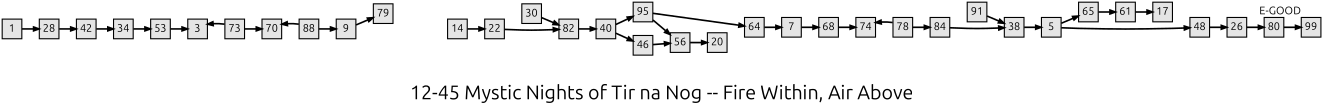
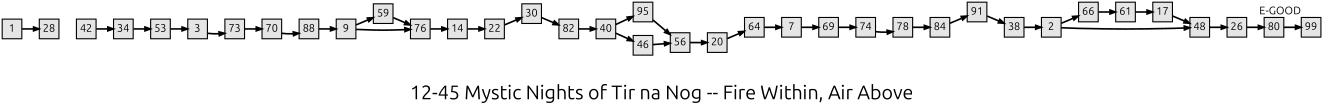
  digraph {
    fontname=Ubuntu
    fontsize=36
    label="12-45 Mystic Nights of Tir na Nog -- Fire Within, Air Above"
    nodesep=0.35
    ordering=out
    rankdir=LR
    ranksep=0.45
    node [fillcolor=grey90 fixedsize=true fontname=Ubuntu fontsize=20 labelfloat=true margin="0,0" penwidth=2 regular=true shape=rect style=filled]
    edge [fontname=Ubuntu fontsize=12 labelfloat=true penwidth=3]
    1
    28
    42
    34
    n5 [label=73]
    3
    70
    88
-   5
-   66 [label=65]
+   5 [label=2]
+   66
    48
    61
    17
    7
-   68
+   68 [label=69]
    74
    78
    9
-   59 [label=79]
+   59
+   76
    14
    22
    30
    82
    26
    80
    20
    64
    40
    99 [xlabel="E-GOOD"]
    53
    95
    46
    38
    56
    84
    91
    1 -> 28
-   28 -> 42
    42 -> 34
    34 -> 53
    n5 -> 70
-   n5 -> 3
-   88 -> 70
+   3 -> n5
+   70 -> 88
    88 -> 9
    5 -> 66
    5 -> 48
    66 -> 61
    48 -> 26
    61 -> 17
+   17 -> 48
    7 -> 68
    68 -> 74
-   78 -> 74
+   74 -> 78
    78 -> 84
    9 -> 59
+   9 -> 76
+   59 -> 76
+   76 -> 14
    14 -> 22
-   22 -> 82
+   22 -> 30
    30 -> 82
    82 -> 40
    26 -> 80
    80 -> 99
-   95 -> 64
+   20 -> 64
    64 -> 7
    40 -> 95
    40 -> 46
    53 -> 3
    95 -> 56
    46 -> 56
    38 -> 5
    56 -> 20
-   84 -> 38
+   84 -> 91
    91 -> 38
  }
